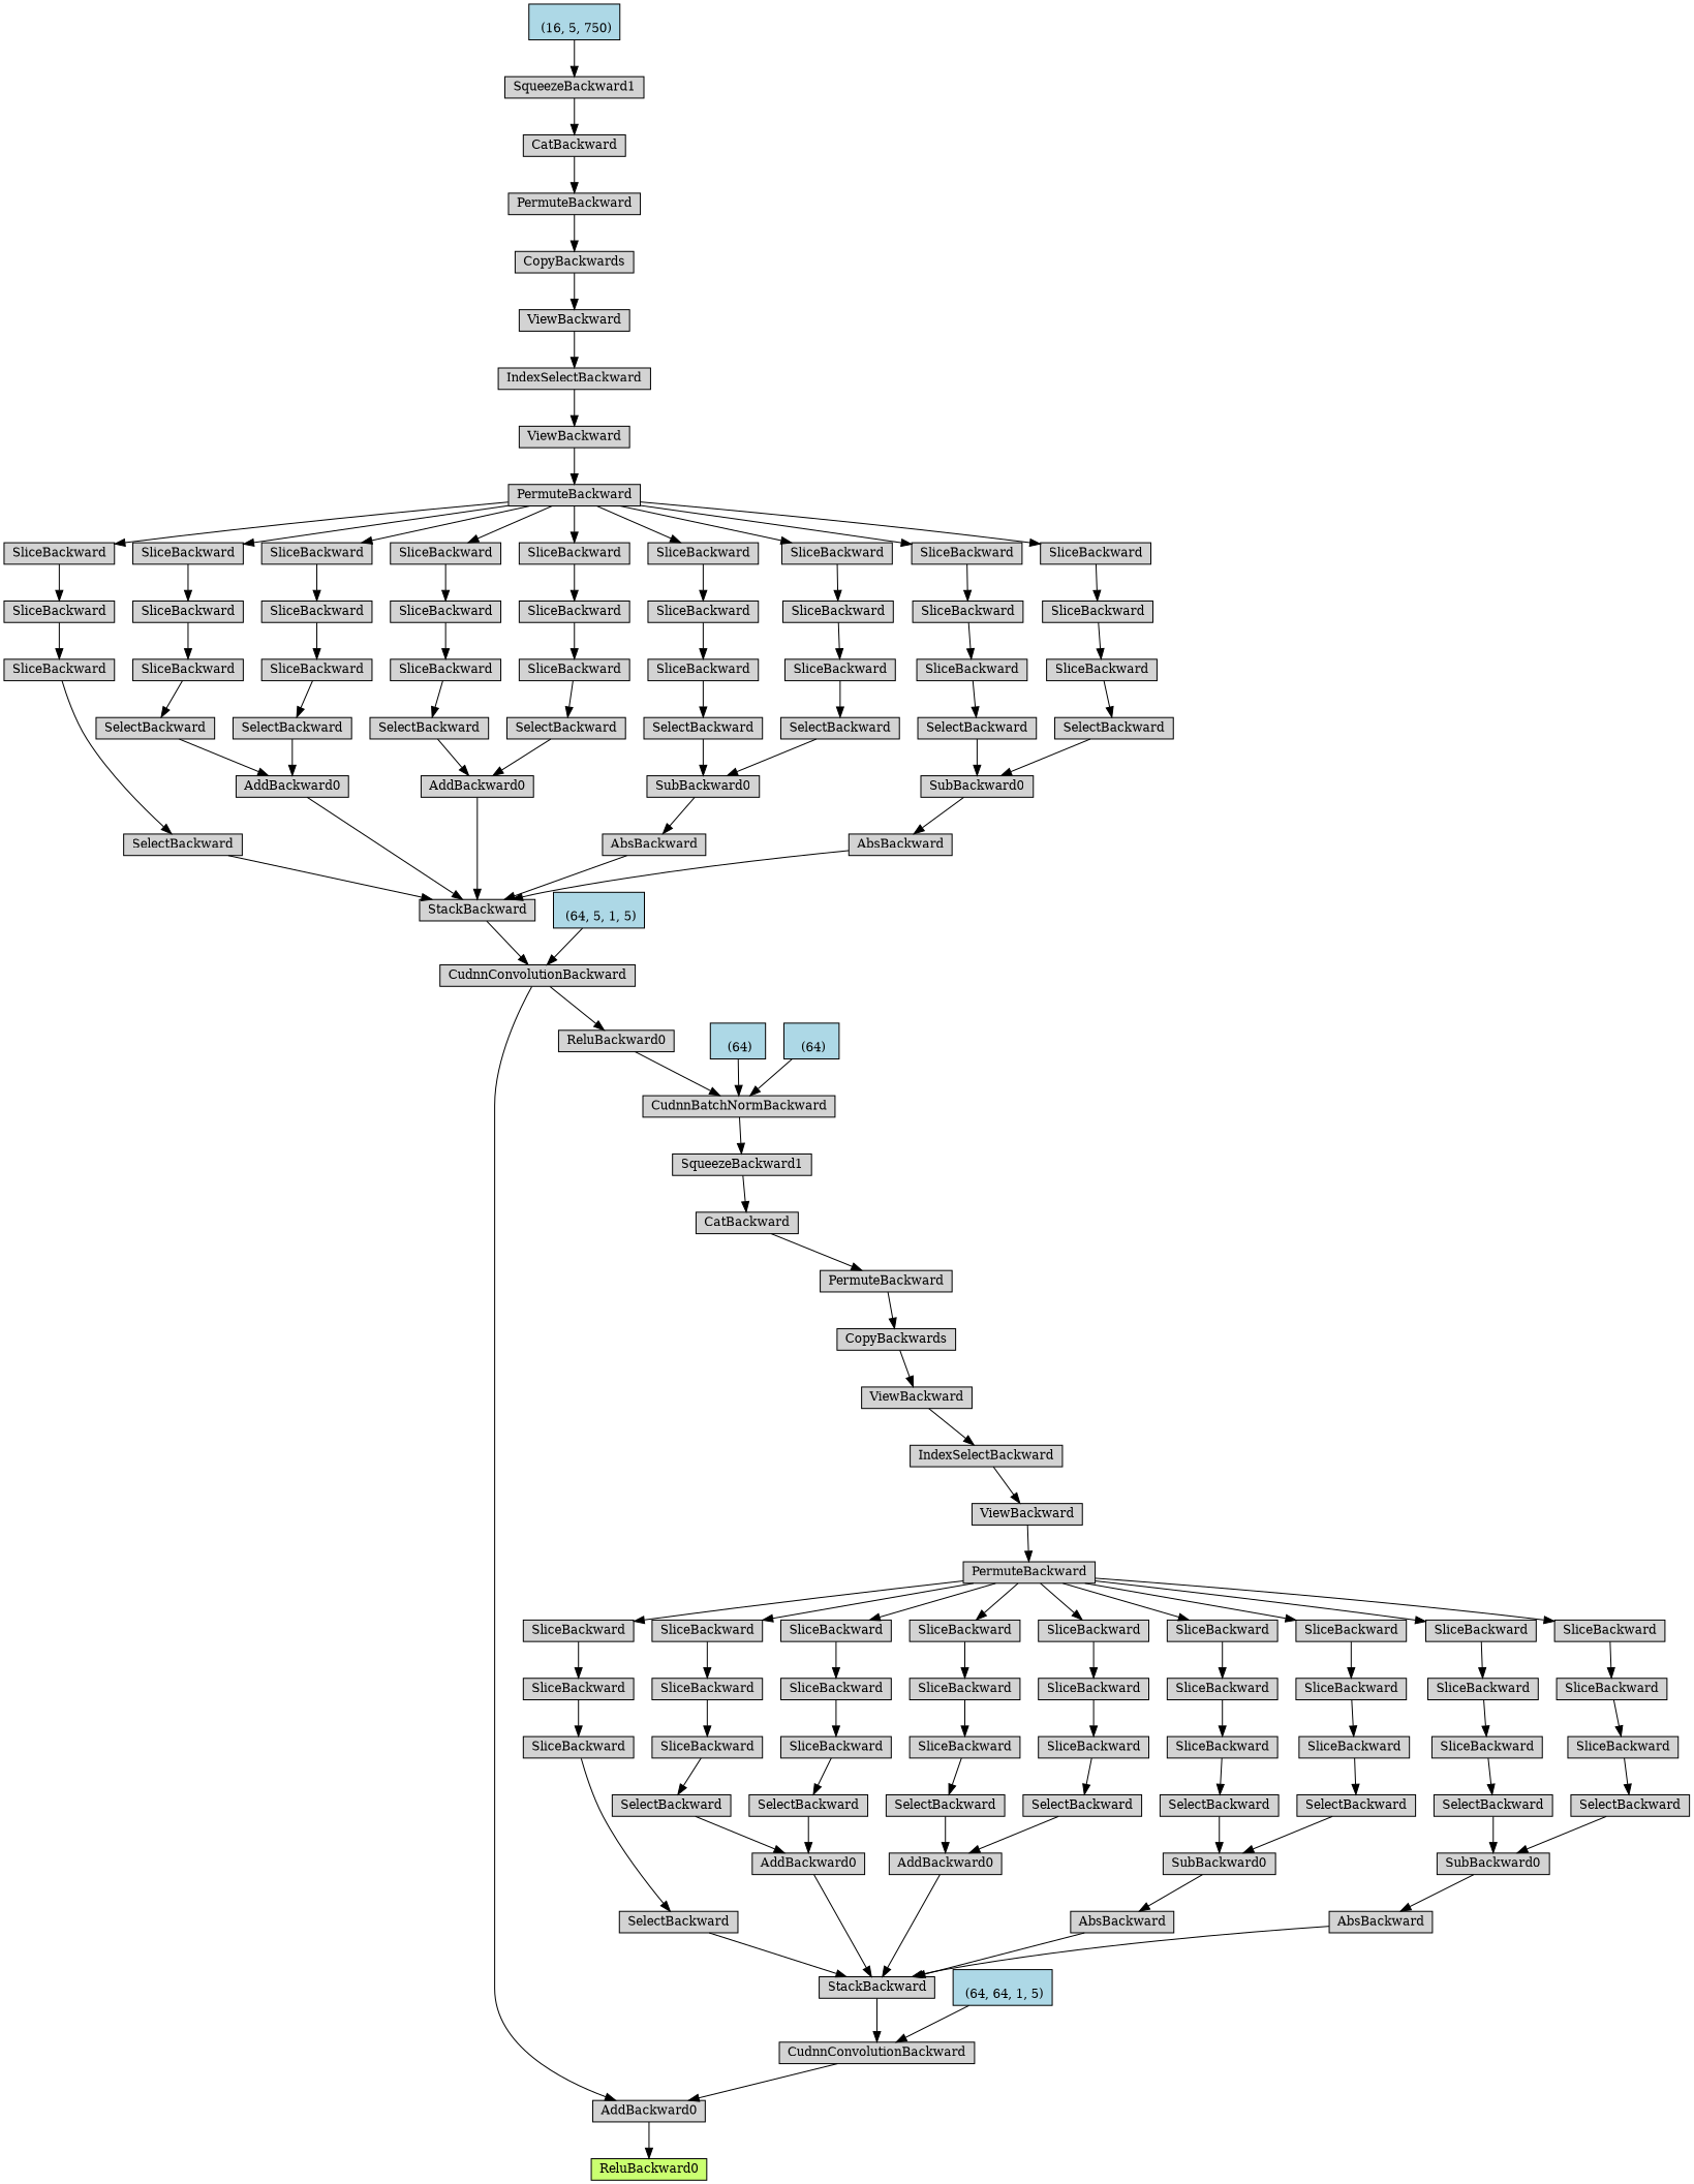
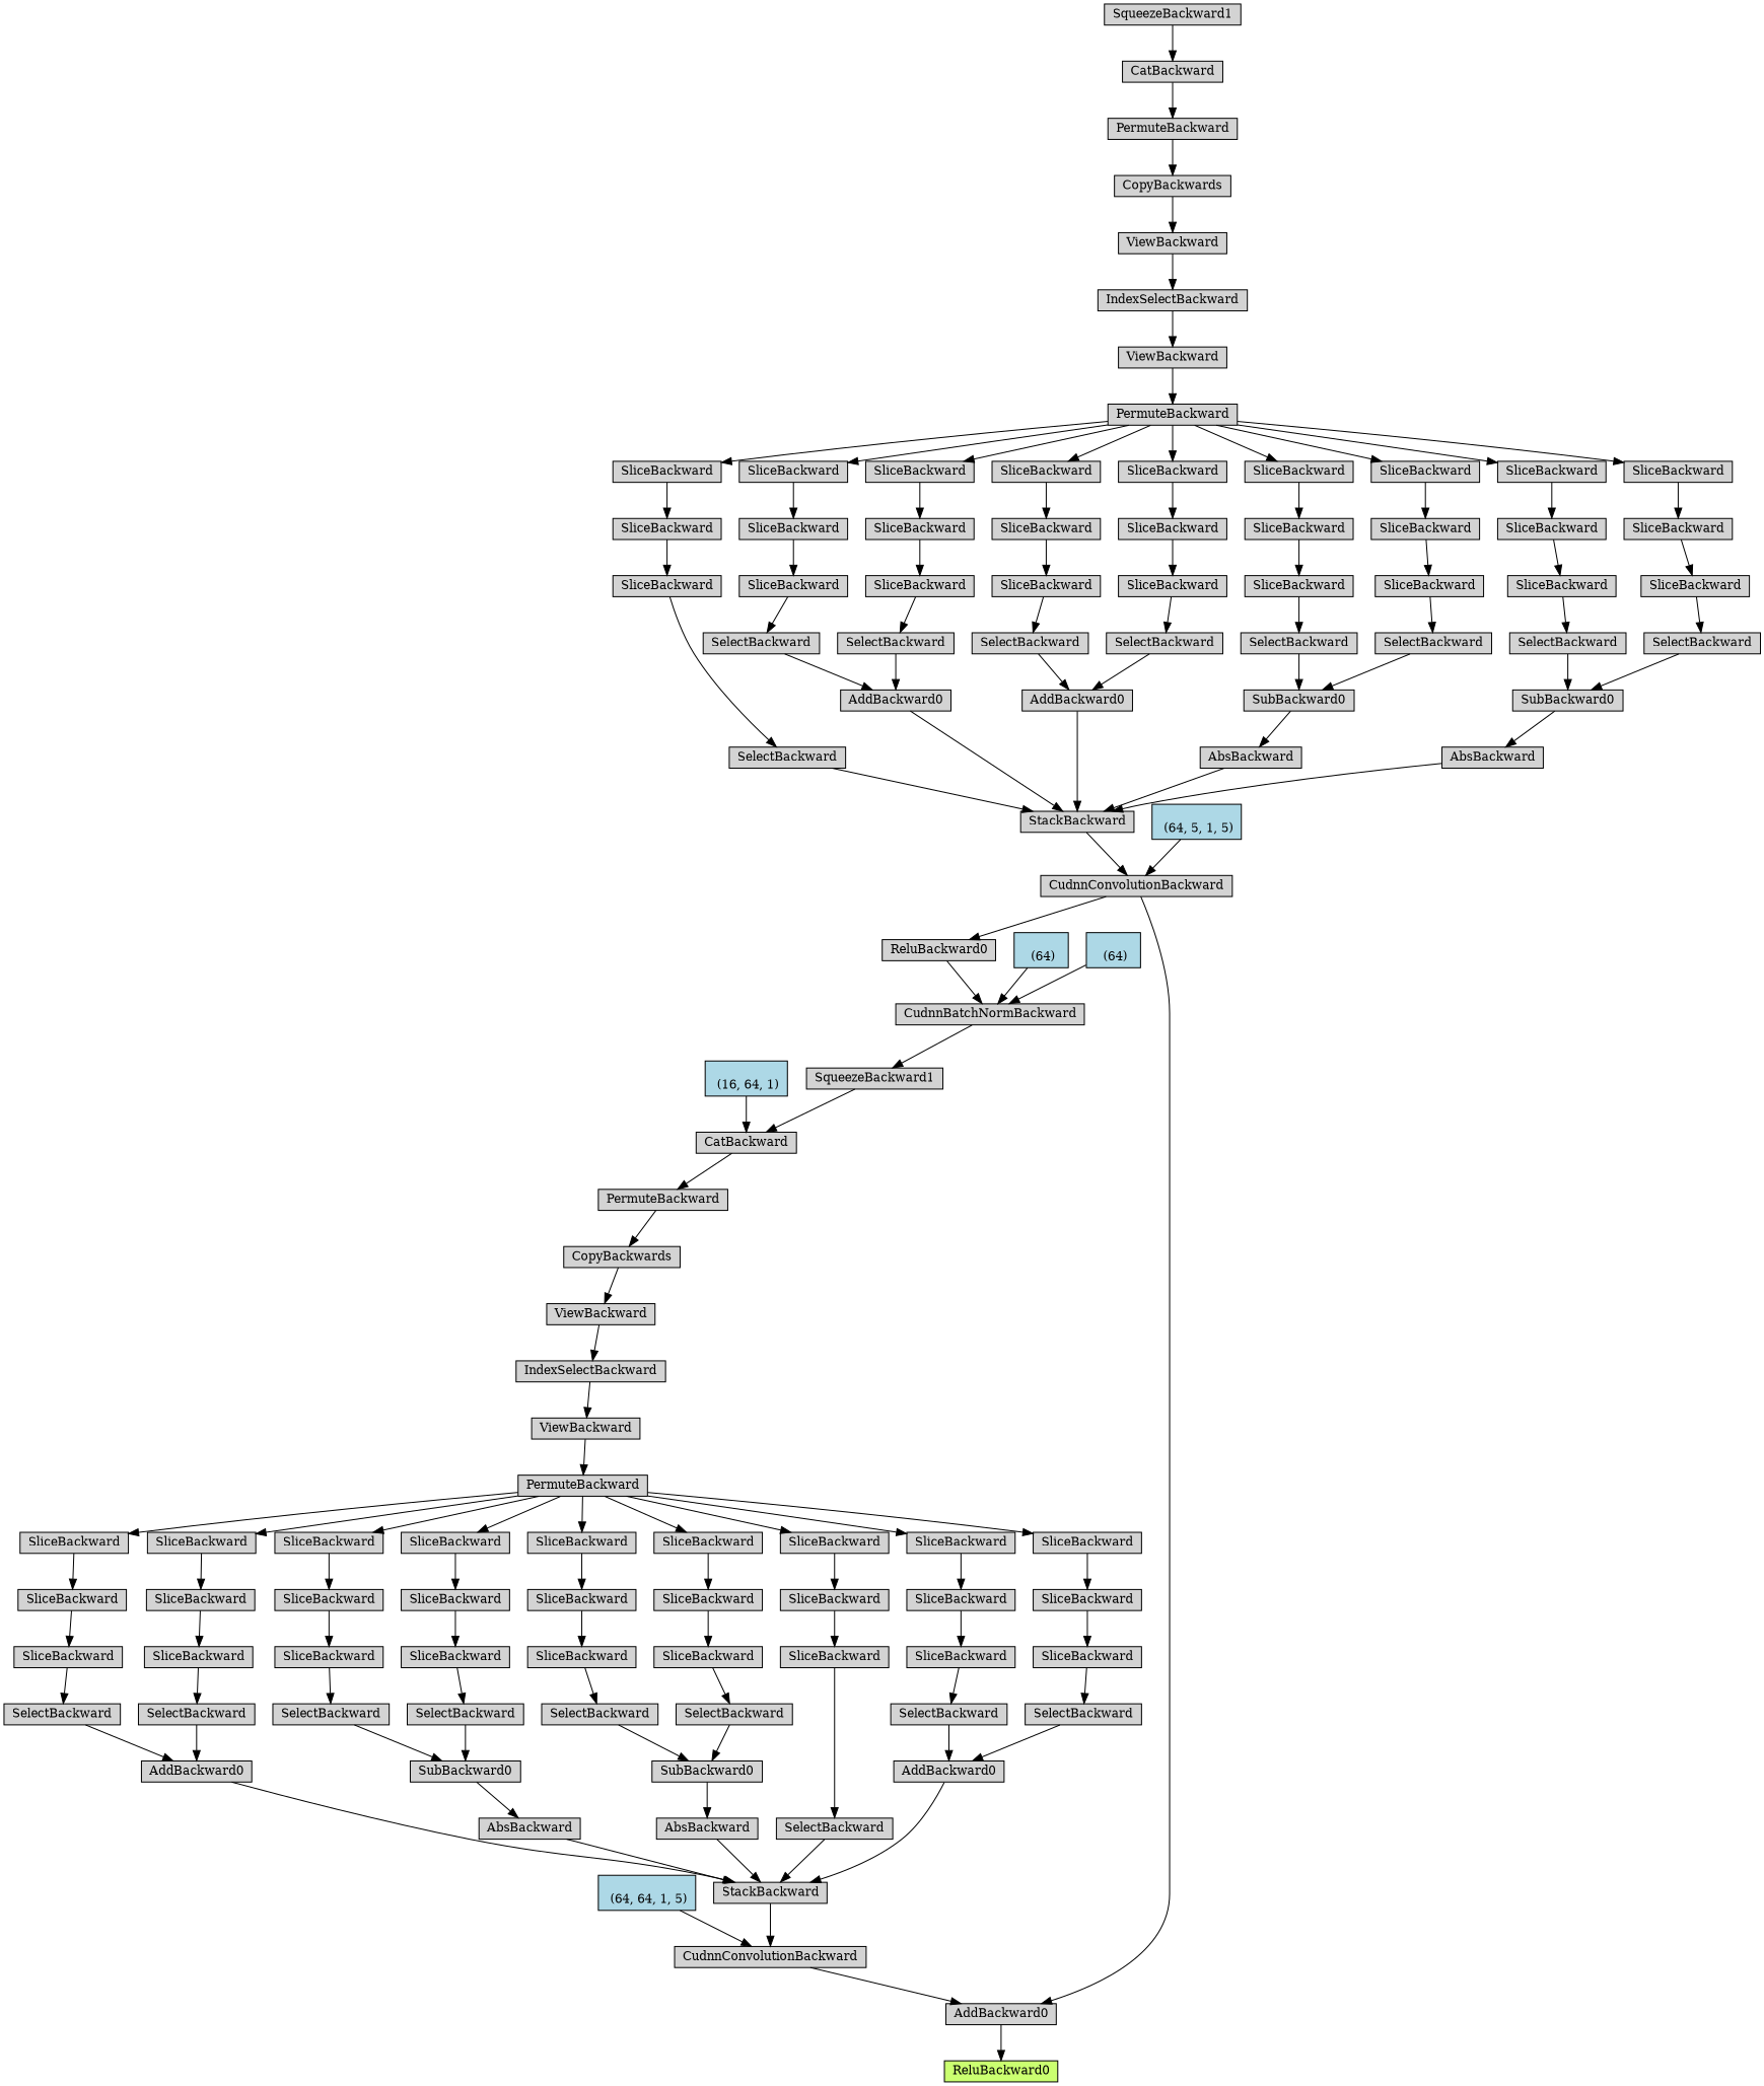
  digraph {
    node [align=left fontsize=12 ranksep=0.1 shape=box style=filled]
    n1 [fillcolor=darkolivegreen1 height=0.2 label=ReluBackward0]
    n2 [height=0.2 label=AddBackward0]
    n3 [height=0.2 label=CudnnConvolutionBackward]
    n4 [height=0.2 label=StackBackward]
    n5 [height=0.2 label=SelectBackward]
    n6 [height=0.2 label=SliceBackward]
    n7 [height=0.2 label=SliceBackward]
    n8 [height=0.2 label=SliceBackward]
    n9 [height=0.2 label=PermuteBackward]
    n10 [height=0.2 label=SliceBackward]
    n11 [height=0.2 label=SliceBackward]
    n12 [height=0.2 label=SliceBackward]
    n13 [height=0.2 label=SliceBackward]
    n14 [height=0.2 label=SliceBackward]
    n15 [height=0.2 label=SliceBackward]
    n16 [height=0.2 label=SliceBackward]
    n17 [height=0.2 label=SliceBackward]
    n18 [height=0.2 label=SliceBackward]
    n19 [height=0.2 label=SliceBackward]
    n20 [height=0.2 label=SliceBackward]
    n21 [height=0.2 label=SliceBackward]
    n22 [height=0.2 label=SliceBackward]
    n23 [height=0.2 label=SliceBackward]
    n24 [height=0.2 label=SliceBackward]
    n25 [height=0.2 label=SliceBackward]
    n26 [height=0.2 label=ViewBackward]
    n27 [height=0.2 label=IndexSelectBackward]
    n28 [height=0.2 label=ViewBackward]
    n29 [height=0.2 label=CopyBackwards]
    n30 [height=0.2 label=PermuteBackward]
    n31 [height=0.2 label=CatBackward]
+   n32 [fillcolor=lightblue height=0.2 label="\n (16, 64, 1)"]
    n33 [height=0.2 label=SqueezeBackward1]
    n34 [height=0.2 label=CudnnBatchNormBackward]
    n35 [height=0.2 label=ReluBackward0]
    n36 [height=0.2 label=CudnnConvolutionBackward]
    n37 [height=0.2 label=StackBackward]
    n38 [height=0.2 label=SelectBackward]
    n39 [height=0.2 label=SliceBackward]
    n40 [height=0.2 label=SliceBackward]
    n41 [height=0.2 label=SliceBackward]
    n42 [height=0.2 label=PermuteBackward]
    n43 [height=0.2 label=SliceBackward]
    n44 [height=0.2 label=SliceBackward]
    n45 [height=0.2 label=SliceBackward]
    n46 [height=0.2 label=SliceBackward]
    n47 [height=0.2 label=SliceBackward]
    n48 [height=0.2 label=SliceBackward]
    n49 [height=0.2 label=SliceBackward]
    n50 [height=0.2 label=SliceBackward]
    n51 [height=0.2 label=SliceBackward]
    n52 [height=0.2 label=SliceBackward]
    n53 [height=0.2 label=SliceBackward]
    n54 [height=0.2 label=SliceBackward]
    n55 [height=0.2 label=SliceBackward]
    n56 [height=0.2 label=SliceBackward]
    n57 [height=0.2 label=SliceBackward]
    n58 [height=0.2 label=SliceBackward]
    n59 [height=0.2 label=ViewBackward]
    n60 [height=0.2 label=IndexSelectBackward]
    n61 [height=0.2 label=ViewBackward]
    n62 [height=0.2 label=CopyBackwards]
    n63 [height=0.2 label=PermuteBackward]
    n64 [height=0.2 label=CatBackward]
    n65 [height=0.2 label=SqueezeBackward1]
-   n66 [fillcolor=lightblue height=0.2 label="\n (16, 5, 750)"]
    n67 [height=0.2 label=AddBackward0]
    n68 [height=0.2 label=SelectBackward]
    n69 [height=0.2 label=SliceBackward]
    n70 [height=0.2 label=SelectBackward]
    n71 [height=0.2 label=SliceBackward]
    n72 [height=0.2 label=AddBackward0]
    n73 [height=0.2 label=SelectBackward]
    n74 [height=0.2 label=SliceBackward]
    n75 [height=0.2 label=SelectBackward]
    n76 [height=0.2 label=SliceBackward]
    n77 [height=0.2 label=AbsBackward]
    n78 [height=0.2 label=SubBackward0]
    n79 [height=0.2 label=SelectBackward]
    n80 [height=0.2 label=SliceBackward]
    n81 [height=0.2 label=SelectBackward]
    n82 [height=0.2 label=SliceBackward]
    n83 [height=0.2 label=AbsBackward]
    n84 [height=0.2 label=SubBackward0]
    n85 [height=0.2 label=SelectBackward]
    n86 [height=0.2 label=SliceBackward]
    n87 [height=0.2 label=SelectBackward]
    n88 [height=0.2 label=SliceBackward]
    n89 [fillcolor=lightblue height=0.2 label="\n (64, 5, 1, 5)"]
    n90 [fillcolor=lightblue height=0.2 label="\n (64)"]
    n91 [fillcolor=lightblue height=0.2 label="\n (64)"]
    n92 [height=0.2 label=AddBackward0]
    n93 [height=0.2 label=SelectBackward]
    n94 [height=0.2 label=SliceBackward]
    n95 [height=0.2 label=SelectBackward]
    n96 [height=0.2 label=SliceBackward]
    n97 [height=0.2 label=AddBackward0]
    n98 [height=0.2 label=SelectBackward]
    n99 [height=0.2 label=SliceBackward]
    n100 [height=0.2 label=SelectBackward]
    n101 [height=0.2 label=SliceBackward]
    n102 [height=0.2 label=AbsBackward]
    n103 [height=0.2 label=SubBackward0]
    n104 [height=0.2 label=SelectBackward]
    n105 [height=0.2 label=SliceBackward]
    n106 [height=0.2 label=SelectBackward]
    n107 [height=0.2 label=SliceBackward]
    n108 [height=0.2 label=AbsBackward]
    n109 [height=0.2 label=SubBackward0]
    n110 [height=0.2 label=SelectBackward]
    n111 [height=0.2 label=SliceBackward]
    n112 [height=0.2 label=SelectBackward]
    n113 [height=0.2 label=SliceBackward]
    n114 [fillcolor=lightblue height=0.2 label="\n (64, 64, 1, 5)"]
    n2 -> n1
    n3 -> n2
    n4 -> n3
    n5 -> n4
    n6 -> n5
    n7 -> n6
    n8 -> n7
    n9 -> n8
    n9 -> n10
    n9 -> n11
    n9 -> n12
    n9 -> n13
    n9 -> n14
    n9 -> n15
    n9 -> n16
    n9 -> n17
    n10 -> n18
    n11 -> n19
    n12 -> n20
    n13 -> n21
    n14 -> n22
    n15 -> n23
    n16 -> n24
    n17 -> n25
    n18 -> n94
    n19 -> n96
    n20 -> n99
    n21 -> n101
    n22 -> n105
    n23 -> n107
    n24 -> n111
    n25 -> n113
    n26 -> n9
    n27 -> n26
    n28 -> n27
    n29 -> n28
    n30 -> n29
    n31 -> n30
+   n32 -> n31
    n33 -> n31
    n34 -> n33
    n35 -> n34
    n36 -> n2
    n36 -> n35
    n37 -> n36
    n38 -> n37
    n39 -> n38
    n40 -> n39
    n41 -> n40
    n42 -> n41
    n42 -> n43
    n42 -> n44
    n42 -> n45
    n42 -> n46
    n42 -> n47
    n42 -> n48
    n42 -> n49
    n42 -> n50
    n43 -> n51
    n44 -> n52
    n45 -> n53
    n46 -> n54
    n47 -> n55
    n48 -> n56
    n49 -> n57
    n50 -> n58
    n51 -> n69
    n52 -> n71
    n53 -> n74
    n54 -> n76
    n55 -> n80
    n56 -> n82
    n57 -> n86
    n58 -> n88
    n59 -> n42
    n60 -> n59
    n61 -> n60
    n62 -> n61
    n63 -> n62
    n64 -> n63
    n65 -> n64
-   n66 -> n65
    n67 -> n37
    n68 -> n67
    n69 -> n68
    n70 -> n67
    n71 -> n70
    n72 -> n37
    n73 -> n72
    n74 -> n73
    n75 -> n72
    n76 -> n75
    n77 -> n37
    n78 -> n77
    n79 -> n78
    n80 -> n79
    n81 -> n78
    n82 -> n81
    n83 -> n37
    n84 -> n83
    n85 -> n84
    n86 -> n85
    n87 -> n84
    n88 -> n87
    n89 -> n36
    n90 -> n34
    n91 -> n34
    n92 -> n4
    n93 -> n92
    n94 -> n93
    n95 -> n92
    n96 -> n95
    n97 -> n4
    n98 -> n97
    n99 -> n98
    n100 -> n97
    n101 -> n100
    n102 -> n4
    n103 -> n102
    n104 -> n103
    n105 -> n104
    n106 -> n103
    n107 -> n106
    n108 -> n4
    n109 -> n108
    n110 -> n109
    n111 -> n110
    n112 -> n109
    n113 -> n112
    n114 -> n3
  }
